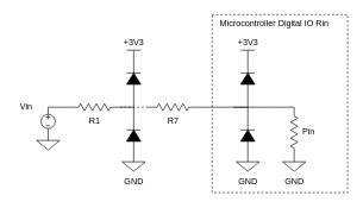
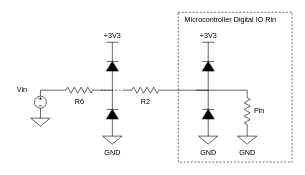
  <mxCell id="0" />
  <mxCell id="1" parent="0" />
  <mxCell id="2" value="" style="rounded=0;whiteSpace=wrap;html=1;fillColor=none;dashed=1;" vertex="1" parent="1"><mxGeometry x="297" y="20" width="190" height="250" as="geometry" /></mxCell>
  <mxCell id="3" style="edgeStyle=orthogonalEdgeStyle;rounded=0;orthogonalLoop=1;jettySize=auto;html=1;exitX=1;exitY=0.5;exitDx=0;exitDy=0;exitPerimeter=0;entryX=0;entryY=0.5;entryDx=0;entryDy=0;entryPerimeter=0;endArrow=none;endFill=0;" edge="1" parent="1" source="4" target="6"><mxGeometry relative="1" as="geometry" /></mxCell>
- <mxCell id="4" value="R1" style="pointerEvents=1;verticalLabelPosition=bottom;shadow=0;dashed=0;align=center;html=1;verticalAlign=top;shape=mxgraph.electrical.resistors.resistor_2;" vertex="1" parent="1"><mxGeometry x="97" y="145" width="70" height="10" as="geometry" /></mxCell>
+ <mxCell id="4" value="R6" style="pointerEvents=1;verticalLabelPosition=bottom;shadow=0;dashed=0;align=center;html=1;verticalAlign=top;shape=mxgraph.electrical.resistors.resistor_2;" vertex="1" parent="1"><mxGeometry x="97" y="145" width="70" height="10" as="geometry" /></mxCell>
  <mxCell id="5" style="edgeStyle=orthogonalEdgeStyle;rounded=0;orthogonalLoop=1;jettySize=auto;html=1;exitX=1;exitY=0.5;exitDx=0;exitDy=0;exitPerimeter=0;endArrow=none;endFill=0;" edge="1" parent="1" source="6"><mxGeometry relative="1" as="geometry"><mxPoint x="187.019" y="80" as="targetPoint" /></mxGeometry></mxCell>
  <mxCell id="6" value="" style="pointerEvents=1;fillColor=strokeColor;verticalLabelPosition=bottom;shadow=0;dashed=0;align=center;html=1;verticalAlign=top;shape=mxgraph.electrical.diodes.diode;direction=north;" vertex="1" parent="1"><mxGeometry x="177" y="90" width="20" height="40" as="geometry" /></mxCell>
  <mxCell id="7" style="edgeStyle=orthogonalEdgeStyle;rounded=0;orthogonalLoop=1;jettySize=auto;html=1;exitX=0;exitY=0.5;exitDx=0;exitDy=0;exitPerimeter=0;entryX=1;entryY=0.5;entryDx=0;entryDy=0;entryPerimeter=0;endArrow=none;endFill=0;dashed=1;" edge="1" parent="1" source="9" target="4"><mxGeometry relative="1" as="geometry" /></mxCell>
  <mxCell id="8" value="" style="edgeStyle=orthogonalEdgeStyle;rounded=0;orthogonalLoop=1;jettySize=auto;html=1;endArrow=none;endFill=0;entryX=0;entryY=0.5;entryDx=0;entryDy=0;entryPerimeter=0;" edge="1" parent="1" source="9" target="35"><mxGeometry relative="1" as="geometry"><mxPoint x="387" y="150" as="targetPoint" /><Array as="points"><mxPoint x="377" y="150" /><mxPoint x="377" y="150" /></Array></mxGeometry></mxCell>
- <mxCell id="9" value="R7" style="pointerEvents=1;verticalLabelPosition=bottom;shadow=0;dashed=0;align=center;html=1;verticalAlign=top;shape=mxgraph.electrical.resistors.resistor_2;" vertex="1" parent="1"><mxGeometry x="207" y="145" width="70" height="10" as="geometry" /></mxCell>
+ <mxCell id="9" value="R2" style="pointerEvents=1;verticalLabelPosition=bottom;shadow=0;dashed=0;align=center;html=1;verticalAlign=top;shape=mxgraph.electrical.resistors.resistor_2;" vertex="1" parent="1"><mxGeometry x="207" y="145" width="70" height="10" as="geometry" /></mxCell>
  <mxCell id="10" value="" style="group" vertex="1" connectable="0" parent="1"><mxGeometry x="177" y="70" width="20" height="10" as="geometry" /></mxCell>
  <mxCell id="11" value="" style="endArrow=none;html=1;rounded=0;" edge="1" parent="10"><mxGeometry width="50" height="50" relative="1" as="geometry"><mxPoint as="sourcePoint" /><mxPoint x="20" as="targetPoint" /></mxGeometry></mxCell>
  <mxCell id="12" value="" style="endArrow=none;html=1;rounded=0;" edge="1" parent="10"><mxGeometry width="50" height="50" relative="1" as="geometry"><mxPoint x="10" y="10" as="sourcePoint" /><mxPoint x="10" as="targetPoint" /></mxGeometry></mxCell>
  <mxCell id="13" value="+3V3" style="text;html=1;align=center;verticalAlign=middle;resizable=0;points=[];autosize=1;strokeColor=none;fillColor=none;" vertex="1" parent="1"><mxGeometry x="167" y="50" width="40" height="20" as="geometry" /></mxCell>
  <mxCell id="14" style="edgeStyle=orthogonalEdgeStyle;rounded=0;orthogonalLoop=1;jettySize=auto;html=1;exitX=1;exitY=0.5;exitDx=0;exitDy=0;exitPerimeter=0;endArrow=none;endFill=0;" edge="1" parent="1" source="16"><mxGeometry relative="1" as="geometry"><mxPoint x="187.019" y="150" as="targetPoint" /></mxGeometry></mxCell>
  <mxCell id="15" style="edgeStyle=orthogonalEdgeStyle;rounded=0;orthogonalLoop=1;jettySize=auto;html=1;exitX=0;exitY=0.5;exitDx=0;exitDy=0;exitPerimeter=0;endArrow=none;endFill=0;" edge="1" parent="1" source="16"><mxGeometry relative="1" as="geometry"><mxPoint x="187.019" y="220" as="targetPoint" /></mxGeometry></mxCell>
  <mxCell id="16" value="" style="pointerEvents=1;fillColor=strokeColor;verticalLabelPosition=bottom;shadow=0;dashed=0;align=center;html=1;verticalAlign=top;shape=mxgraph.electrical.diodes.diode;direction=north;" vertex="1" parent="1"><mxGeometry x="177" y="170" width="20" height="40" as="geometry" /></mxCell>
  <mxCell id="17" value="GND" style="pointerEvents=1;verticalLabelPosition=bottom;shadow=0;dashed=0;align=center;html=1;verticalAlign=top;shape=mxgraph.electrical.signal_sources.signal_ground;" vertex="1" parent="1"><mxGeometry x="170.75" y="220" width="32.5" height="20" as="geometry" /></mxCell>
  <mxCell id="18" style="edgeStyle=orthogonalEdgeStyle;rounded=0;orthogonalLoop=1;jettySize=auto;html=1;exitX=0.5;exitY=0;exitDx=0;exitDy=0;exitPerimeter=0;entryX=0;entryY=0.5;entryDx=0;entryDy=0;entryPerimeter=0;endArrow=none;endFill=0;" edge="1" parent="1" source="19" target="4"><mxGeometry relative="1" as="geometry"><Array as="points"><mxPoint x="67" y="150" /></Array></mxGeometry></mxCell>
  <mxCell id="19" value="" style="pointerEvents=1;verticalLabelPosition=bottom;shadow=0;dashed=0;align=center;html=1;verticalAlign=top;shape=mxgraph.electrical.signal_sources.source;aspect=fixed;points=[[0.5,0,0],[1,0.5,0],[0.5,1,0],[0,0.5,0]];elSignalType=dc3;" vertex="1" parent="1"><mxGeometry x="57" y="160" width="20" height="20" as="geometry" /></mxCell>
  <mxCell id="20" style="edgeStyle=orthogonalEdgeStyle;rounded=0;orthogonalLoop=1;jettySize=auto;html=1;exitX=0.5;exitY=0;exitDx=0;exitDy=0;exitPerimeter=0;entryX=0.5;entryY=1;entryDx=0;entryDy=0;entryPerimeter=0;endArrow=none;endFill=0;" edge="1" parent="1" source="21" target="19"><mxGeometry relative="1" as="geometry" /></mxCell>
  <mxCell id="21" value="" style="pointerEvents=1;verticalLabelPosition=bottom;shadow=0;dashed=0;align=center;html=1;verticalAlign=top;shape=mxgraph.electrical.signal_sources.signal_ground;" vertex="1" parent="1"><mxGeometry x="50.75" y="190" width="32.5" height="20" as="geometry" /></mxCell>
  <mxCell id="22" value="Vin" style="text;html=1;align=center;verticalAlign=middle;resizable=0;points=[];autosize=1;strokeColor=none;fillColor=none;" vertex="1" parent="1"><mxGeometry x="20.75" y="140" width="30" height="20" as="geometry" /></mxCell>
  <mxCell id="23" style="edgeStyle=orthogonalEdgeStyle;rounded=0;orthogonalLoop=1;jettySize=auto;html=1;exitX=1;exitY=0.5;exitDx=0;exitDy=0;exitPerimeter=0;entryX=0;entryY=0.5;entryDx=0;entryDy=0;entryPerimeter=0;endArrow=none;endFill=0;" edge="1" target="25" parent="1"><mxGeometry relative="1" as="geometry"><mxPoint x="327" y="150" as="sourcePoint" /></mxGeometry></mxCell>
  <mxCell id="24" style="edgeStyle=orthogonalEdgeStyle;rounded=0;orthogonalLoop=1;jettySize=auto;html=1;exitX=1;exitY=0.5;exitDx=0;exitDy=0;exitPerimeter=0;endArrow=none;endFill=0;" edge="1" source="25" parent="1"><mxGeometry relative="1" as="geometry"><mxPoint x="347.019" y="80" as="targetPoint" /></mxGeometry></mxCell>
  <mxCell id="25" value="" style="pointerEvents=1;fillColor=strokeColor;verticalLabelPosition=bottom;shadow=0;dashed=0;align=center;html=1;verticalAlign=top;shape=mxgraph.electrical.diodes.diode;direction=north;" vertex="1" parent="1"><mxGeometry x="337" y="90" width="20" height="40" as="geometry" /></mxCell>
  <mxCell id="26" value="" style="group" vertex="1" connectable="0" parent="1"><mxGeometry x="337" y="70" width="20" height="10" as="geometry" /></mxCell>
  <mxCell id="27" value="" style="endArrow=none;html=1;rounded=0;" edge="1" parent="26"><mxGeometry width="50" height="50" relative="1" as="geometry"><mxPoint as="sourcePoint" /><mxPoint x="20" as="targetPoint" /></mxGeometry></mxCell>
  <mxCell id="28" value="" style="endArrow=none;html=1;rounded=0;" edge="1" parent="26"><mxGeometry width="50" height="50" relative="1" as="geometry"><mxPoint x="10" y="10" as="sourcePoint" /><mxPoint x="10" as="targetPoint" /></mxGeometry></mxCell>
  <mxCell id="29" value="+3V3" style="text;html=1;align=center;verticalAlign=middle;resizable=0;points=[];autosize=1;strokeColor=none;fillColor=none;" vertex="1" parent="1"><mxGeometry x="327" y="50" width="40" height="20" as="geometry" /></mxCell>
  <mxCell id="30" style="edgeStyle=orthogonalEdgeStyle;rounded=0;orthogonalLoop=1;jettySize=auto;html=1;exitX=1;exitY=0.5;exitDx=0;exitDy=0;exitPerimeter=0;endArrow=none;endFill=0;" edge="1" source="32" parent="1"><mxGeometry relative="1" as="geometry"><mxPoint x="347.019" y="150" as="targetPoint" /></mxGeometry></mxCell>
  <mxCell id="31" style="edgeStyle=orthogonalEdgeStyle;rounded=0;orthogonalLoop=1;jettySize=auto;html=1;exitX=0;exitY=0.5;exitDx=0;exitDy=0;exitPerimeter=0;endArrow=none;endFill=0;" edge="1" source="32" parent="1"><mxGeometry relative="1" as="geometry"><mxPoint x="347.019" y="220" as="targetPoint" /></mxGeometry></mxCell>
  <mxCell id="32" value="" style="pointerEvents=1;fillColor=strokeColor;verticalLabelPosition=bottom;shadow=0;dashed=0;align=center;html=1;verticalAlign=top;shape=mxgraph.electrical.diodes.diode;direction=north;" vertex="1" parent="1"><mxGeometry x="337" y="170" width="20" height="40" as="geometry" /></mxCell>
  <mxCell id="33" value="GND" style="pointerEvents=1;verticalLabelPosition=bottom;shadow=0;dashed=0;align=center;html=1;verticalAlign=top;shape=mxgraph.electrical.signal_sources.signal_ground;" vertex="1" parent="1"><mxGeometry x="330.75" y="220" width="32.5" height="20" as="geometry" /></mxCell>
  <mxCell id="34" value="Microcontroller Digital IO Rin" style="text;html=1;align=left;verticalAlign=middle;resizable=0;points=[];autosize=1;strokeColor=none;fillColor=none;" vertex="1" parent="1"><mxGeometry x="306" y="23" width="170" height="20" as="geometry" /></mxCell>
  <mxCell id="35" value="" style="pointerEvents=1;verticalLabelPosition=bottom;shadow=0;dashed=0;align=center;html=1;verticalAlign=top;shape=mxgraph.electrical.resistors.resistor_2;direction=south;" vertex="1" parent="1"><mxGeometry x="407" y="150" width="10" height="70" as="geometry" /></mxCell>
  <mxCell id="36" value="GND" style="pointerEvents=1;verticalLabelPosition=bottom;shadow=0;dashed=0;align=center;html=1;verticalAlign=top;shape=mxgraph.electrical.signal_sources.signal_ground;" vertex="1" parent="1"><mxGeometry x="395.75" y="220" width="32.5" height="20" as="geometry" /></mxCell>
  <mxCell id="37" value="Pin" style="text;html=1;align=center;verticalAlign=middle;resizable=0;points=[];autosize=1;strokeColor=none;fillColor=none;" vertex="1" parent="1"><mxGeometry x="417" y="175" width="30" height="20" as="geometry" /></mxCell>
